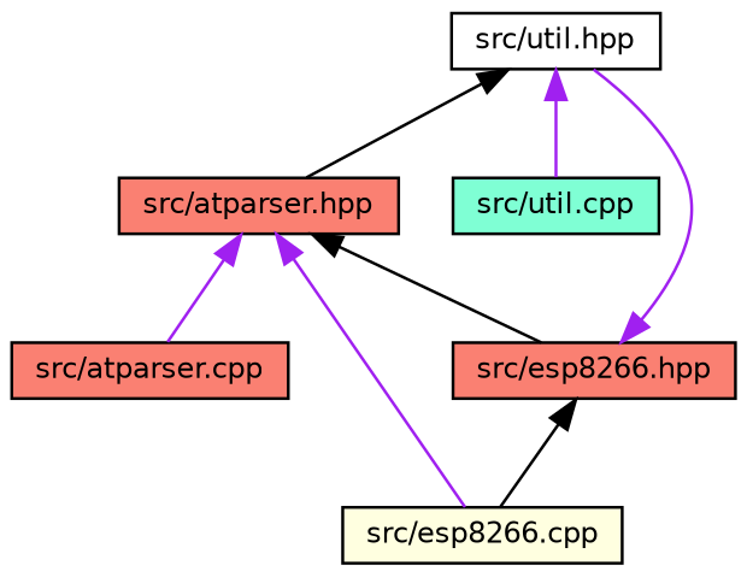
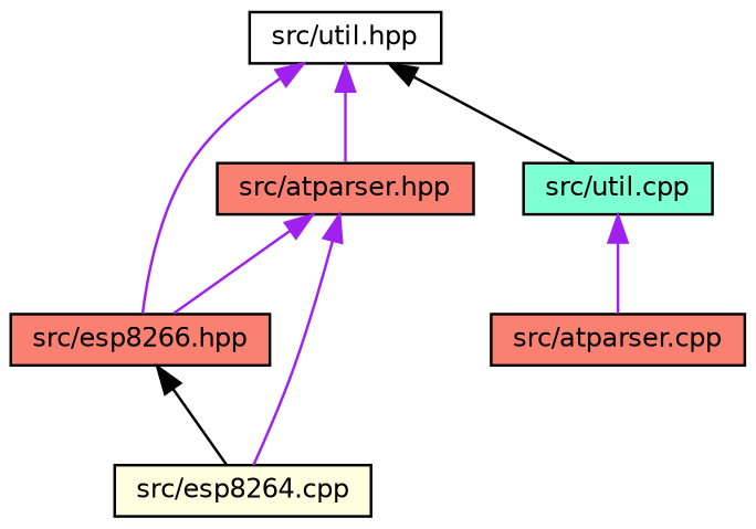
  digraph {
    node [color=black fillcolor=salmon fontname=Helvetica fontsize=10 shape=record style=filled]
    edge [color=purple dir=back fontname=Helvetica fontsize=10 labelfontname=Helvetica labelfontsize=10 style=solid]
    n1 [fillcolor=white fontcolor=black height=0.2 label="src/util.hpp" width=0.4]
    n2 [height=0.2 label="src/atparser.hpp" width=0.4]
    n3 [height=0.2 label="src/esp8266.hpp" width=0.4]
    n4 [fillcolor=aquamarine height=0.2 label="src/util.cpp" width=0.4]
    n5 [height=0.2 label="src/atparser.cpp" width=0.4]
-   n6 [fillcolor=lightyellow height=0.2 label="src/esp8266.cpp" width=0.4]
-   n1 -> n2 [color=black]
-   n3 -> n1
-   n1 -> n4
-   n2 -> n3 [color=black]
-   n2 -> n5
+   n6 [fillcolor=lightyellow height=0.2 label="src/esp8264.cpp" width=0.4]
+   n1 -> n2
+   n1 -> n3
+   n1 -> n4 [color=black]
+   n2 -> n3
+   n4 -> n5
    n2 -> n6
    n3 -> n6 [color=black]
  }
